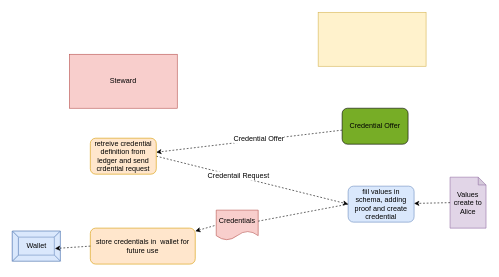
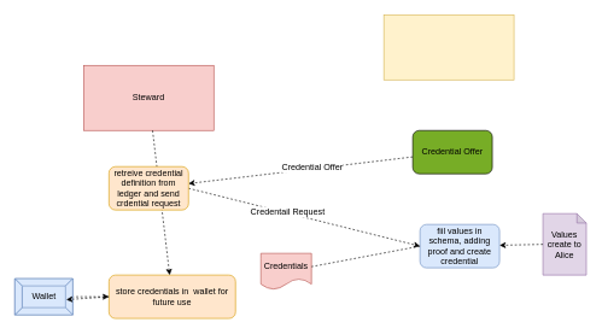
  <mxCell id="0" />
  <mxCell id="1" parent="0" />
  <mxCell id="2" value="Steward" style="rounded=0;whiteSpace=wrap;html=1;strokeColor=#b85450;fillColor=#f8cecc;" vertex="1" parent="1"><mxGeometry x="115" y="90" width="180" height="90" as="geometry" /></mxCell>
  <mxCell id="3" value="" style="rounded=0;whiteSpace=wrap;html=1;strokeColor=#d6b656;fillColor=#fff2cc;" vertex="1" parent="1"><mxGeometry x="530" y="20" width="180" height="90" as="geometry" /></mxCell>
  <mxCell id="4" value="" style="endArrow=classic;html=1;dashed=1;strokeColor=#000000;" edge="1" parent="1" source="6" target="19"><mxGeometry width="50" height="50" relative="1" as="geometry"><mxPoint x="570" y="280" as="sourcePoint" /><mxPoint x="260" y="280" as="targetPoint" /></mxGeometry></mxCell>
  <mxCell id="5" value="Credential Offer" style="text;html=1;resizable=0;points=[];align=center;verticalAlign=middle;labelBackgroundColor=#ffffff;" vertex="1" connectable="0" parent="4"><mxGeometry x="-0.125" relative="1" as="geometry"><mxPoint x="-3" y="-2" as="offset" /></mxGeometry></mxCell>
  <mxCell id="6" value="Credential Offer" style="rounded=1;whiteSpace=wrap;html=1;strokeColor=#000000;fillColor=#77AD26;" vertex="1" parent="1"><mxGeometry x="570" y="180" width="110" height="60" as="geometry" /></mxCell>
  <mxCell id="7" value="" style="endArrow=classic;html=1;dashed=1;strokeColor=#000000;entryX=0;entryY=0.5;entryDx=0;entryDy=0;exitX=1;exitY=0.5;exitDx=0;exitDy=0;" edge="1" parent="1" source="19" target="9"><mxGeometry width="50" height="50" relative="1" as="geometry"><mxPoint x="261" y="280" as="sourcePoint" /><mxPoint x="590" y="370" as="targetPoint" /></mxGeometry></mxCell>
  <mxCell id="8" value="Credentail Request" style="text;html=1;resizable=0;points=[];align=center;verticalAlign=middle;labelBackgroundColor=#ffffff;direction=south;" vertex="1" connectable="0" parent="7"><mxGeometry x="-0.125" relative="1" as="geometry"><mxPoint x="-3" y="-2" as="offset" /></mxGeometry></mxCell>
  <mxCell id="9" value="fiil values in schema, adding proof and create credential" style="rounded=1;whiteSpace=wrap;html=1;strokeColor=#6c8ebf;fillColor=#dae8fc;" vertex="1" parent="1"><mxGeometry x="580" y="310" width="110" height="60" as="geometry" /></mxCell>
  <mxCell id="10" value="Credentials" style="shape=document;whiteSpace=wrap;html=1;boundedLbl=1;rounded=1;strokeColor=#b85450;fillColor=#f8cecc;" vertex="1" parent="1"><mxGeometry x="360" y="350" width="70" height="50" as="geometry" /></mxCell>
  <mxCell id="11" value="" style="endArrow=none;html=1;dashed=1;strokeColor=#000000;endFill=0;exitX=0;exitY=0.5;exitDx=0;exitDy=0;" edge="1" parent="1" source="9" target="10"><mxGeometry width="50" height="50" relative="1" as="geometry"><mxPoint x="570" y="370.533" as="sourcePoint" /><mxPoint x="250" y="490" as="targetPoint" /></mxGeometry></mxCell>
  <mxCell id="12" value="store credentials in&amp;nbsp; wallet for future use" style="rounded=1;whiteSpace=wrap;html=1;strokeColor=#d79b00;fillColor=#ffe6cc;" vertex="1" parent="1"><mxGeometry x="150" y="380" width="175" height="60" as="geometry" /></mxCell>
- <mxCell id="13" value="" style="endArrow=none;html=1;dashed=1;strokeColor=#000000;endFill=0;startArrow=classic;startFill=1;entryX=0;entryY=0.5;entryDx=0;entryDy=0;" edge="1" parent="1" source="12" target="10"><mxGeometry width="50" height="50" relative="1" as="geometry"><mxPoint x="310" y="500" as="sourcePoint" /><mxPoint x="220" y="440" as="targetPoint" /></mxGeometry></mxCell>
+ <mxCell id="13" value="" style="endArrow=none;html=1;dashed=1;strokeColor=#000000;endFill=0;startArrow=classic;startFill=1;" edge="1" parent="1" source="12" target="16"><mxGeometry width="50" height="50" relative="1" as="geometry"><mxPoint x="310" y="500" as="sourcePoint" /><mxPoint x="220" y="440" as="targetPoint" /></mxGeometry></mxCell>
  <mxCell id="14" value="Values create to Alice" style="shape=note;whiteSpace=wrap;html=1;backgroundOutline=1;darkOpacity=0.05;rounded=1;strokeColor=#9673a6;fillColor=#e1d5e7;size=13;" vertex="1" parent="1"><mxGeometry x="750" y="295" width="60" height="85" as="geometry" /></mxCell>
  <mxCell id="15" value="" style="endArrow=classic;html=1;dashed=1;strokeColor=#000000;exitX=0;exitY=0.5;exitDx=0;exitDy=0;exitPerimeter=0;" edge="1" parent="1" source="14" target="9"><mxGeometry width="50" height="50" relative="1" as="geometry"><mxPoint x="775" y="340" as="sourcePoint" /><mxPoint x="825" y="290" as="targetPoint" /></mxGeometry></mxCell>
  <mxCell id="16" value="Wallet" style="labelPosition=center;verticalLabelPosition=middle;align=center;html=1;shape=mxgraph.basic.button;dx=10;rounded=1;shadow=0;comic=0;strokeColor=#6c8ebf;fillColor=#dae8fc;" vertex="1" parent="1"><mxGeometry x="20" y="385" width="80" height="50" as="geometry" /></mxCell>
  <mxCell id="17" value="" style="endArrow=classic;html=1;dashed=1;strokeColor=#000000;exitX=0;exitY=0.5;exitDx=0;exitDy=0;entryX=0.888;entryY=0.7;entryDx=0;entryDy=0;entryPerimeter=0;" edge="1" parent="1" source="12"><mxGeometry width="50" height="50" relative="1" as="geometry"><mxPoint x="150" y="404" as="sourcePoint" /><mxPoint x="91.04" y="414" as="targetPoint" /></mxGeometry></mxCell>
+ <mxCell id="18" value="" style="endArrow=classic;html=1;dashed=1;strokeColor=#000000;" edge="1" parent="1" source="2" target="12"><mxGeometry width="50" height="50" relative="1" as="geometry"><mxPoint x="130" y="225" as="sourcePoint" /><mxPoint x="180" y="175" as="targetPoint" /></mxGeometry></mxCell>
  <mxCell id="19" value="retreive credential definition from ledger and send crdential request" style="rounded=1;whiteSpace=wrap;html=1;strokeColor=#d79b00;fillColor=#ffe6cc;" vertex="1" parent="1"><mxGeometry x="150" y="230" width="110" height="60" as="geometry" /></mxCell>
